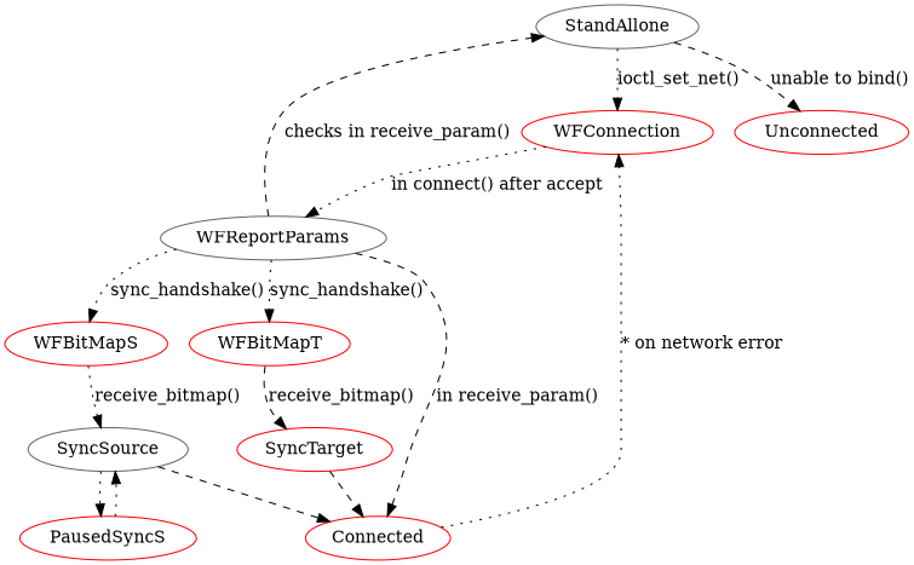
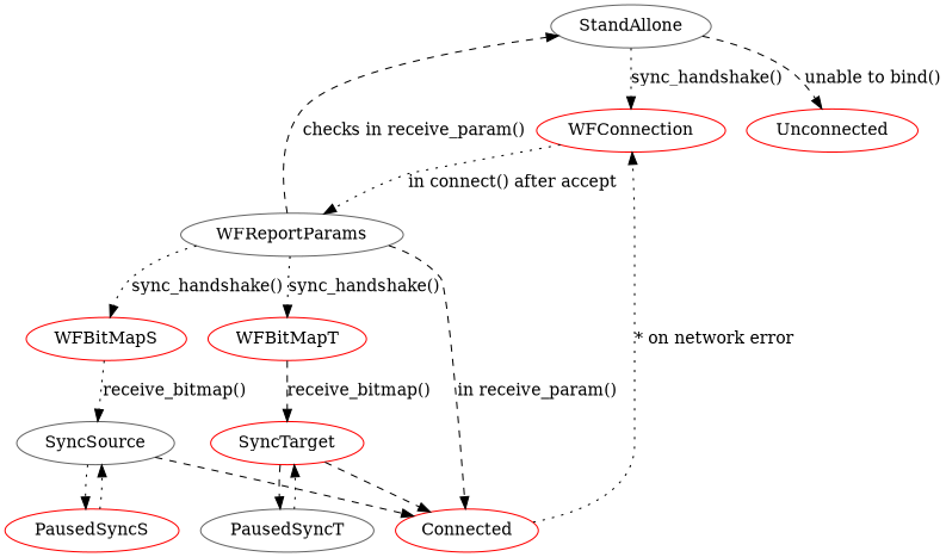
  digraph {
    node [color=red]
    edge [style=dotted]
    StandAllone [color=gray40]
    WFConnection
    Unconnected
    WFReportParams [color=gray40]
    Connected
    WFBitMapS
    WFBitMapT
    SyncSource [color=gray40]
    SyncTarget
    PausedSyncS
-   StandAllone -> WFConnection [label="ioctl_set_net()"]
+   PausedSyncT [color=gray40]
+   StandAllone -> WFConnection [label="sync_handshake()"]
    StandAllone -> Unconnected [label="unable to bind()" style=dashed]
    WFConnection -> WFReportParams [label="in connect() after accept"]
    WFReportParams -> StandAllone [label="checks in receive_param()" style=dashed]
    WFReportParams -> Connected [label="in receive_param()" style=dashed]
    WFReportParams -> WFBitMapS [label="sync_handshake()"]
    WFReportParams -> WFBitMapT [label="sync_handshake()"]
    Connected -> WFConnection [label="* on network error"]
    WFBitMapS -> SyncSource [label="receive_bitmap()"]
    WFBitMapT -> SyncTarget [label="receive_bitmap()" style=dashed]
    SyncSource -> Connected [style=dashed]
    SyncSource -> PausedSyncS
    SyncTarget -> Connected [style=dashed]
+   SyncTarget -> PausedSyncT [style=dashed]
    PausedSyncS -> SyncSource
+   PausedSyncT -> SyncTarget
  }
